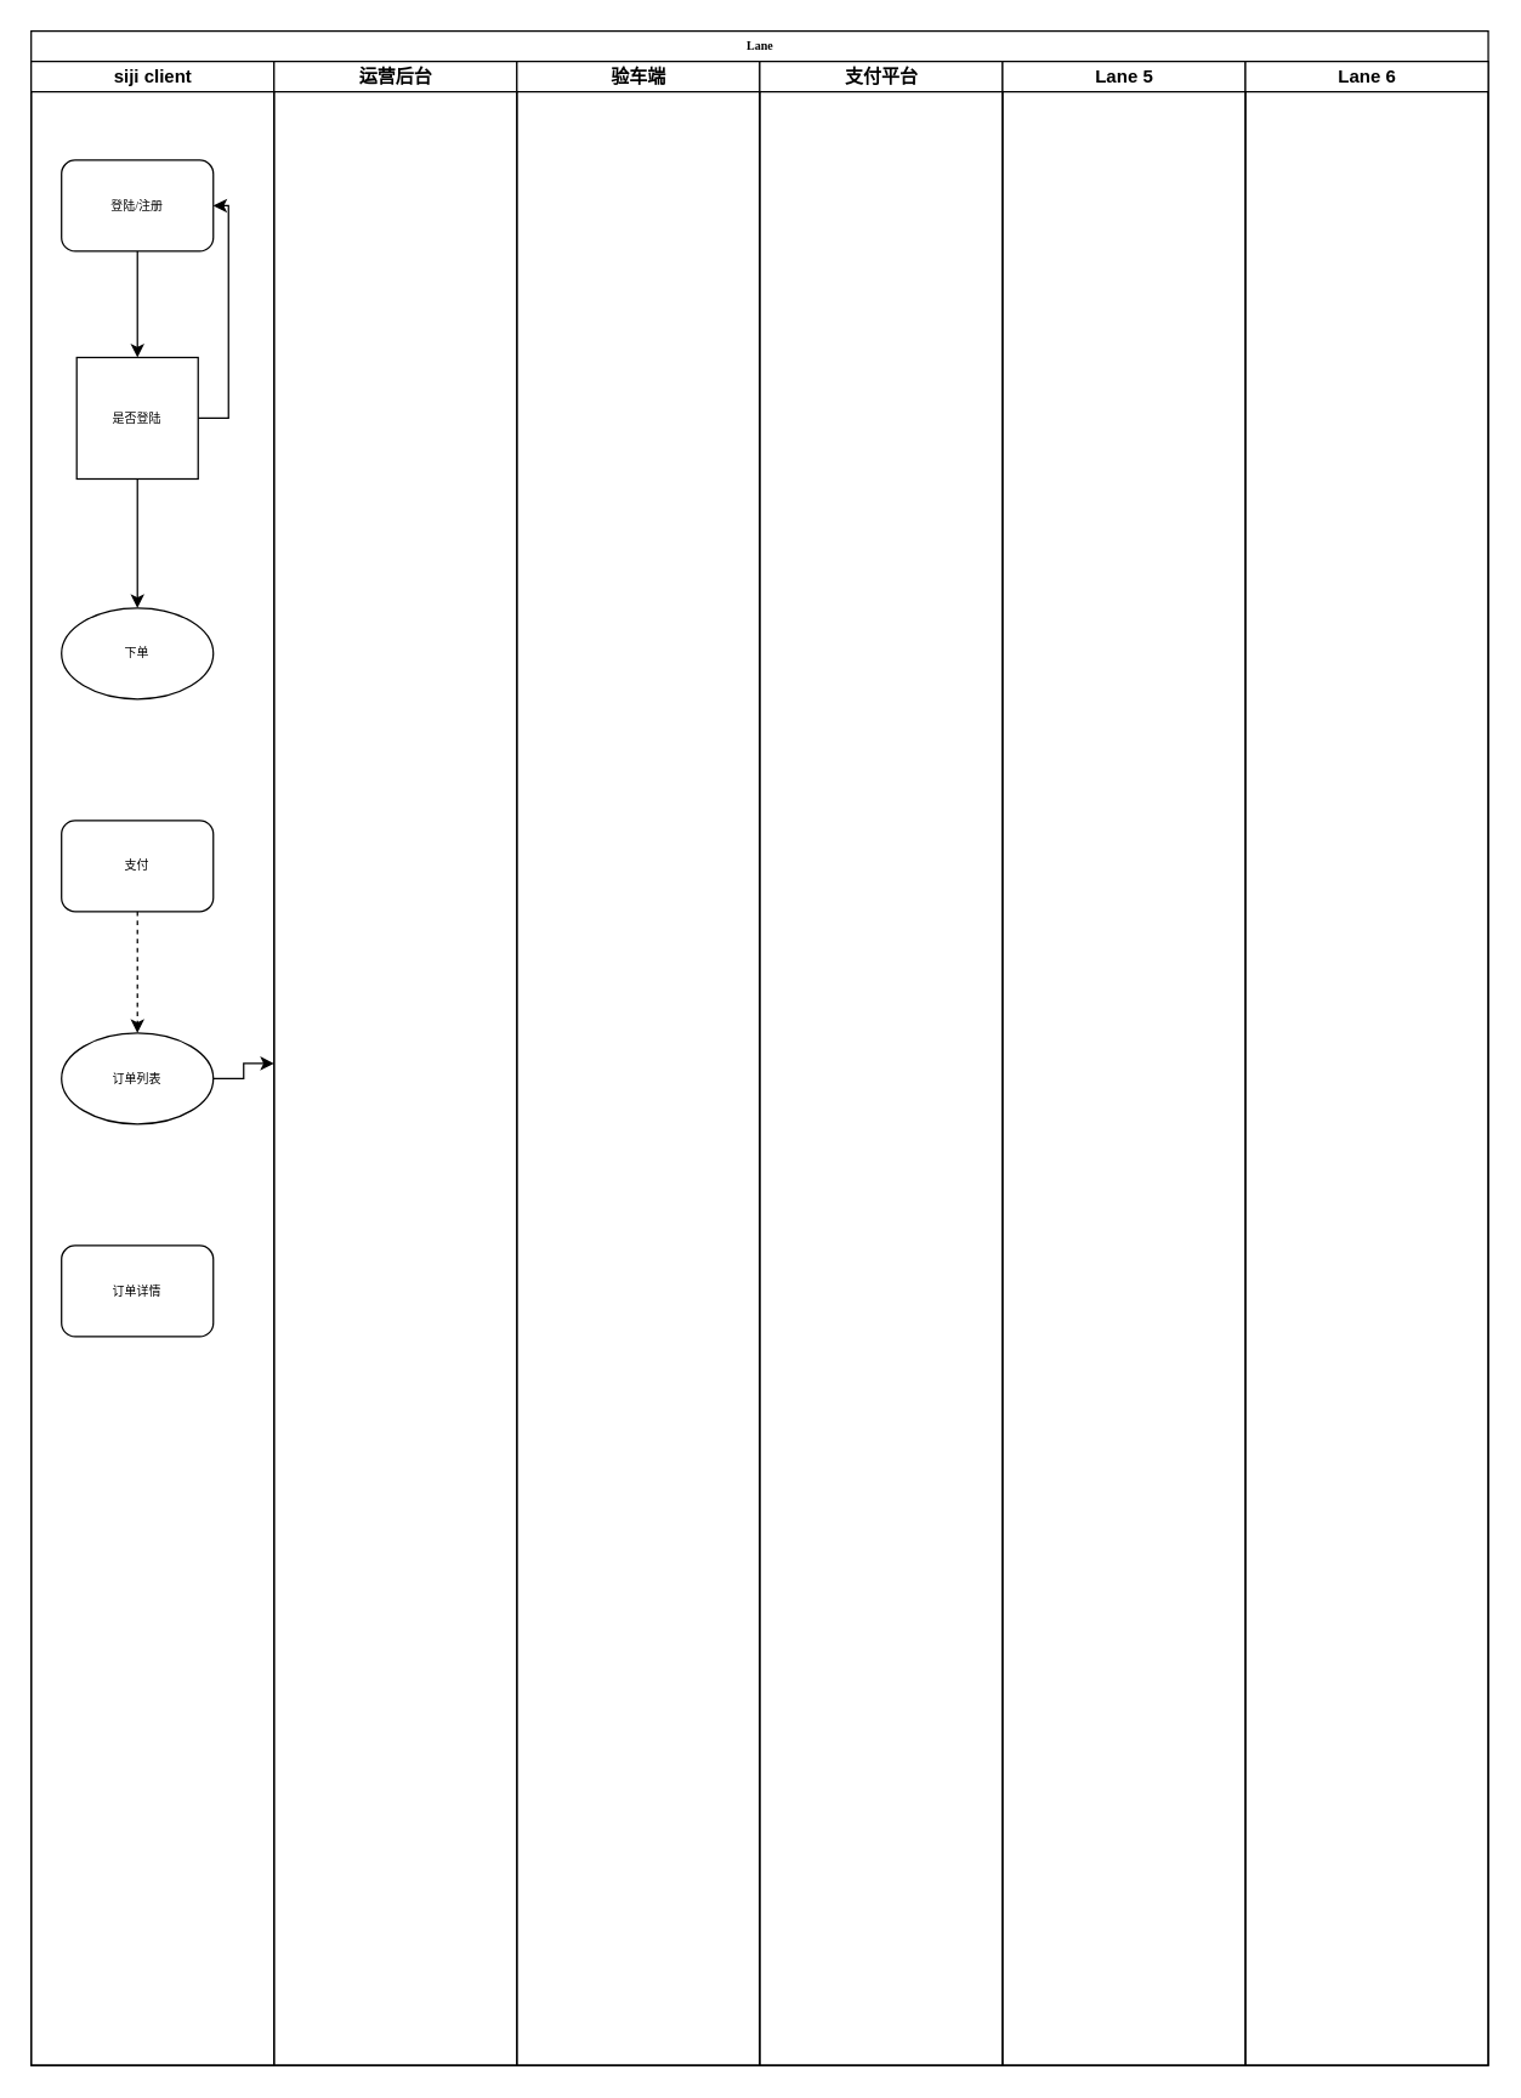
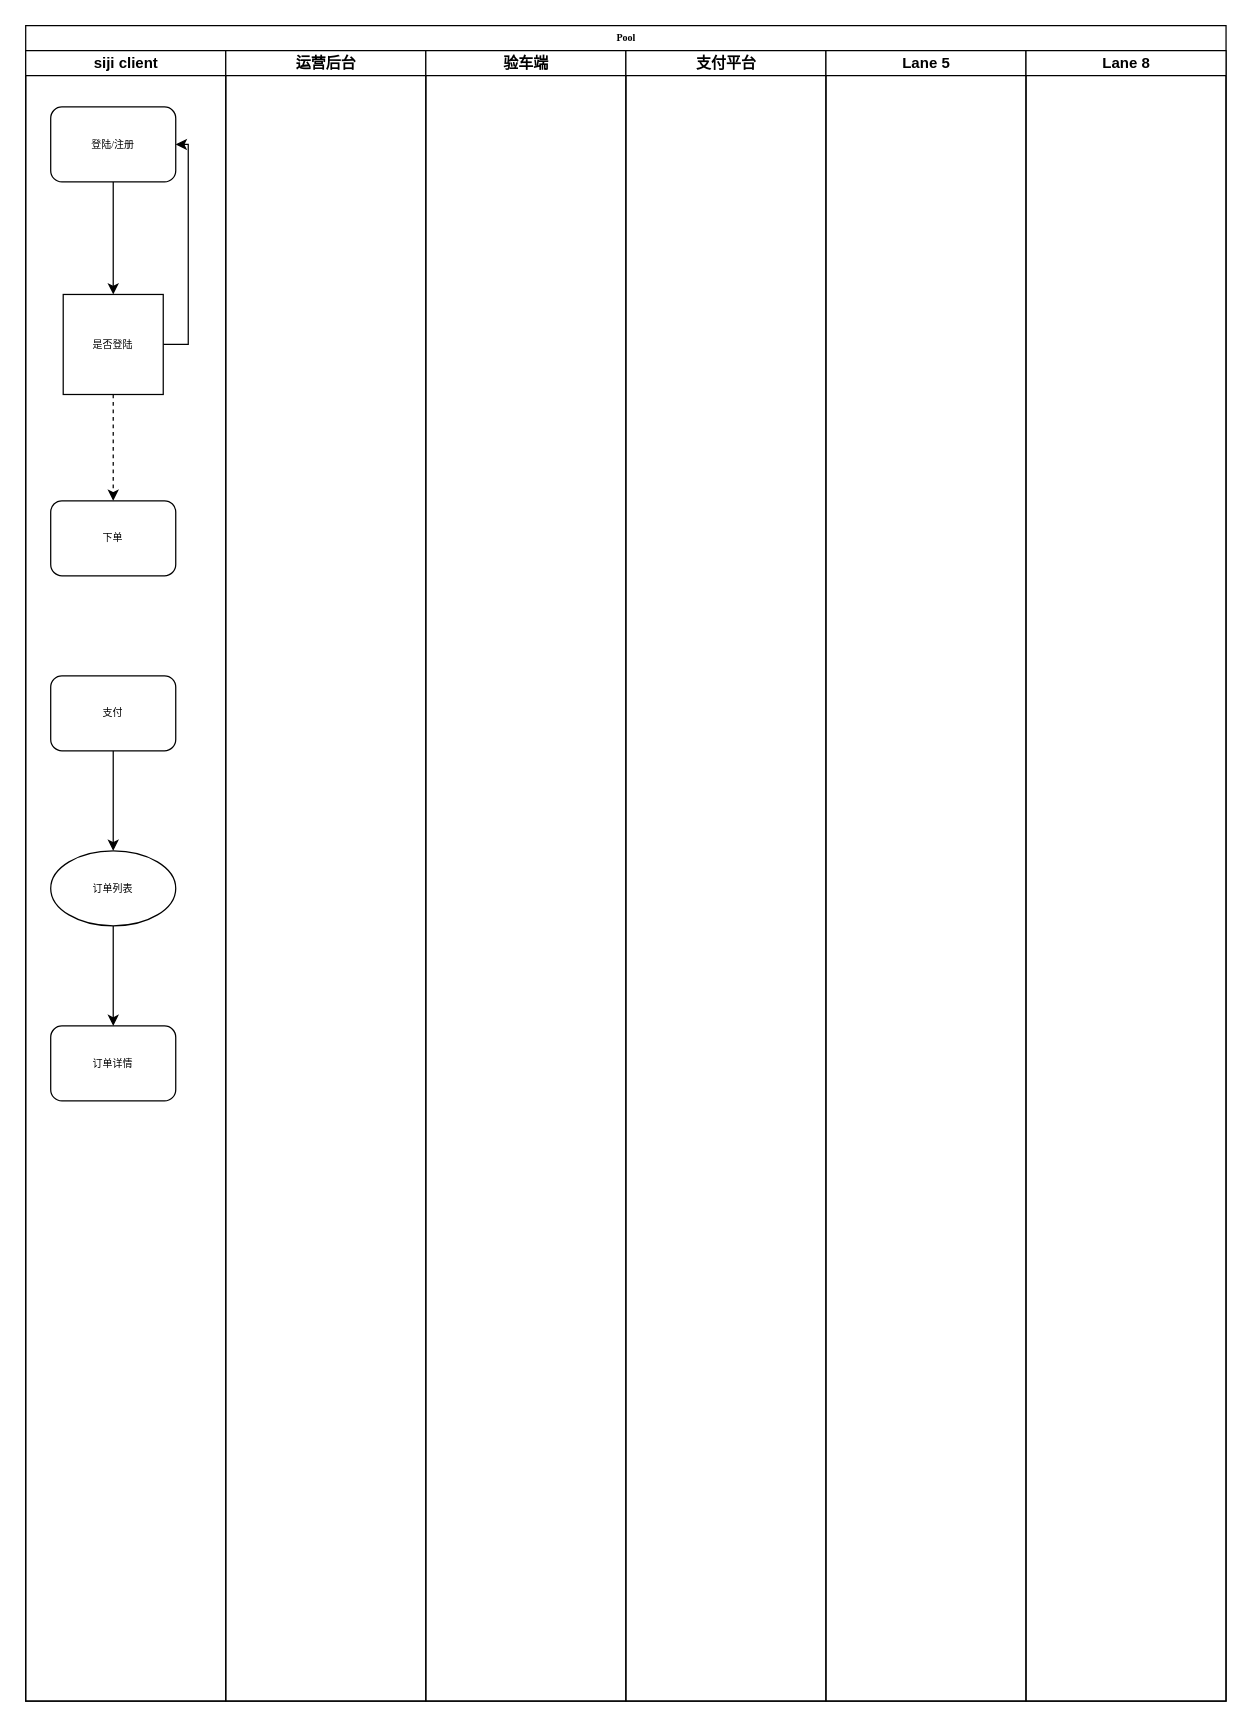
  <mxCell id="0" />
  <mxCell id="1" parent="0" />
- <mxCell id="2" value="Lane" style="swimlane;html=1;childLayout=stackLayout;startSize=20;rounded=0;shadow=0;labelBackgroundColor=none;strokeWidth=1;fontFamily=Verdana;fontSize=8;align=center;" parent="1" vertex="1"><mxGeometry x="20" y="20" width="960" height="1340" as="geometry" /></mxCell>
+ <mxCell id="2" value="Pool" style="swimlane;html=1;childLayout=stackLayout;startSize=20;rounded=0;shadow=0;labelBackgroundColor=none;strokeWidth=1;fontFamily=Verdana;fontSize=8;align=center;" parent="1" vertex="1"><mxGeometry x="20" y="20" width="960" height="1340" as="geometry" /></mxCell>
  <mxCell id="3" value="siji client" style="swimlane;html=1;startSize=20;" parent="2" vertex="1"><mxGeometry y="20" width="160" height="1320" as="geometry" /></mxCell>
- <mxCell id="4" value="登陆/注册" style="rounded=1;whiteSpace=wrap;html=1;shadow=0;labelBackgroundColor=none;strokeWidth=1;fontFamily=Verdana;fontSize=8;align=center;" parent="3" vertex="1"><mxGeometry x="20" y="65" width="100" height="60" as="geometry" /></mxCell>
- <mxCell id="5" value="下单" style="ellipse;whiteSpace=wrap;html=1;shadow=0;labelBackgroundColor=none;strokeWidth=1;fontFamily=Verdana;fontSize=8;align=center;" vertex="1" parent="3"><mxGeometry x="20" y="360" width="100" height="60" as="geometry" /></mxCell>
- <mxCell id="6" value="" style="edgeStyle=orthogonalEdgeStyle;rounded=0;orthogonalLoop=1;jettySize=auto;html=1;dashed=1;" edge="1" parent="3" source="7" target="9"><mxGeometry relative="1" as="geometry" /></mxCell>
+ <mxCell id="4" value="登陆/注册" style="rounded=1;whiteSpace=wrap;html=1;shadow=0;labelBackgroundColor=none;strokeWidth=1;fontFamily=Verdana;fontSize=8;align=center;" parent="3" vertex="1"><mxGeometry x="20" y="45" width="100" height="60" as="geometry" /></mxCell>
+ <mxCell id="5" value="下单" style="rounded=1;whiteSpace=wrap;html=1;shadow=0;labelBackgroundColor=none;strokeWidth=1;fontFamily=Verdana;fontSize=8;align=center;" vertex="1" parent="3"><mxGeometry x="20" y="360" width="100" height="60" as="geometry" /></mxCell>
+ <mxCell id="6" value="" style="edgeStyle=orthogonalEdgeStyle;rounded=0;orthogonalLoop=1;jettySize=auto;html=1;" edge="1" parent="3" source="7" target="9"><mxGeometry relative="1" as="geometry" /></mxCell>
  <mxCell id="7" value="支付" style="rounded=1;whiteSpace=wrap;html=1;shadow=0;labelBackgroundColor=none;strokeWidth=1;fontFamily=Verdana;fontSize=8;align=center;" vertex="1" parent="3"><mxGeometry x="20" y="500" width="100" height="60" as="geometry" /></mxCell>
- <mxCell id="8" value="" style="edgeStyle=orthogonalEdgeStyle;rounded=0;orthogonalLoop=1;jettySize=auto;html=1;" edge="1" parent="3" source="9" target="11"><mxGeometry relative="1" as="geometry" /></mxCell>
+ <mxCell id="8" value="" style="edgeStyle=orthogonalEdgeStyle;rounded=0;orthogonalLoop=1;jettySize=auto;html=1;" edge="1" parent="3" source="9" target="10"><mxGeometry relative="1" as="geometry" /></mxCell>
  <mxCell id="9" value="订单列表" style="ellipse;whiteSpace=wrap;html=1;shadow=0;labelBackgroundColor=none;strokeWidth=1;fontFamily=Verdana;fontSize=8;align=center;" vertex="1" parent="3"><mxGeometry x="20" y="640" width="100" height="60" as="geometry" /></mxCell>
  <mxCell id="10" value="订单详情" style="rounded=1;whiteSpace=wrap;html=1;shadow=0;labelBackgroundColor=none;strokeWidth=1;fontFamily=Verdana;fontSize=8;align=center;" vertex="1" parent="3"><mxGeometry x="20" y="780" width="100" height="60" as="geometry" /></mxCell>
  <mxCell id="11" value="运营后台" style="swimlane;html=1;startSize=20;" parent="2" vertex="1"><mxGeometry x="160" y="20" width="160" height="1320" as="geometry" /></mxCell>
  <mxCell id="12" value="验车端" style="swimlane;html=1;startSize=20;" parent="2" vertex="1"><mxGeometry x="320" y="20" width="160" height="1320" as="geometry" /></mxCell>
  <mxCell id="13" value="支付平台" style="swimlane;html=1;startSize=20;" parent="2" vertex="1"><mxGeometry x="480" y="20" width="160" height="1320" as="geometry" /></mxCell>
  <mxCell id="14" value="Lane 5" style="swimlane;html=1;startSize=20;" parent="2" vertex="1"><mxGeometry x="640" y="20" width="160" height="1320" as="geometry" /></mxCell>
- <mxCell id="15" value="Lane 6" style="swimlane;html=1;startSize=20;" parent="2" vertex="1"><mxGeometry x="800" y="20" width="160" height="1320" as="geometry" /></mxCell>
- <mxCell id="16" style="edgeStyle=orthogonalEdgeStyle;rounded=0;orthogonalLoop=1;jettySize=auto;html=1;" edge="1" parent="1" source="18" target="5"><mxGeometry relative="1" as="geometry" /></mxCell>
+ <mxCell id="15" value="Lane 8" style="swimlane;html=1;startSize=20;" parent="2" vertex="1"><mxGeometry x="800" y="20" width="160" height="1320" as="geometry" /></mxCell>
+ <mxCell id="16" style="edgeStyle=orthogonalEdgeStyle;rounded=0;orthogonalLoop=1;jettySize=auto;html=1;dashed=1;" edge="1" parent="1" source="18" target="5"><mxGeometry relative="1" as="geometry" /></mxCell>
  <mxCell id="17" style="edgeStyle=orthogonalEdgeStyle;rounded=0;orthogonalLoop=1;jettySize=auto;html=1;entryX=1;entryY=0.5;entryDx=0;entryDy=0;exitX=1;exitY=0.5;exitDx=0;exitDy=0;" edge="1" parent="1" source="18" target="4"><mxGeometry relative="1" as="geometry" /></mxCell>
  <mxCell id="18" value="是否登陆" style="whiteSpace=wrap;html=1;shadow=0;fontFamily=Verdana;fontSize=8;strokeWidth=1;rounded=0;" vertex="1" parent="1"><mxGeometry x="50" y="235" width="80" height="80" as="geometry" /></mxCell>
  <mxCell id="19" value="" style="edgeStyle=orthogonalEdgeStyle;rounded=0;orthogonalLoop=1;jettySize=auto;html=1;" edge="1" parent="1" source="4" target="18"><mxGeometry relative="1" as="geometry"><Array as="points"><mxPoint x="90" y="235" /><mxPoint x="90" y="235" /></Array></mxGeometry></mxCell>
